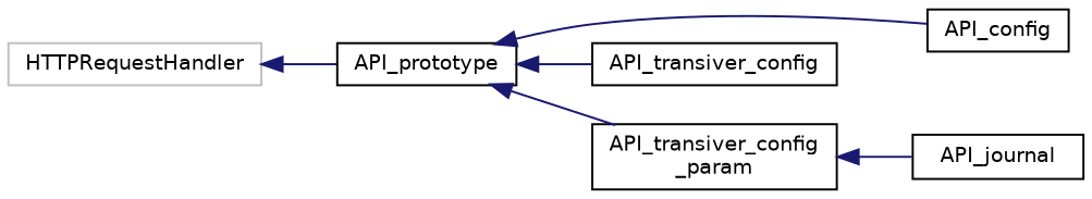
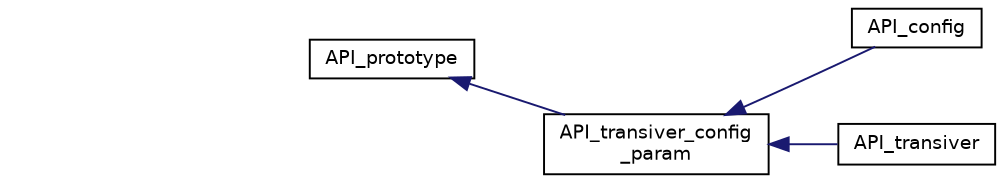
  digraph {
    rankdir=LR
    node [color=black fillcolor=white fontname=Helvetica fontsize=10 shape=record style=filled]
    edge [color=midnightblue dir=back fontname=Helvetica fontsize=10 labelfontname=Helvetica labelfontsize=10 style=solid]
-   n1 [color=grey75 height=0.2 label=HTTPRequestHandler width=0.4]
    n2 [height=0.2 label=API_prototype width=0.4]
    n3 [height=0.2 label=API_config width=0.4]
-   n4 [height=0.2 label=API_transiver_config width=0.4]
    n5 [height=0.2 label="API_transiver_config\l_param" width=0.4]
-   n6 [height=0.2 label=API_journal width=0.4]
-   n1 -> n2
-   n2 -> n3
-   n2 -> n4
+   n6 [height=0.2 label=API_transiver width=0.4]
+   n5 -> n3
    n2 -> n5
    n5 -> n6
  }
